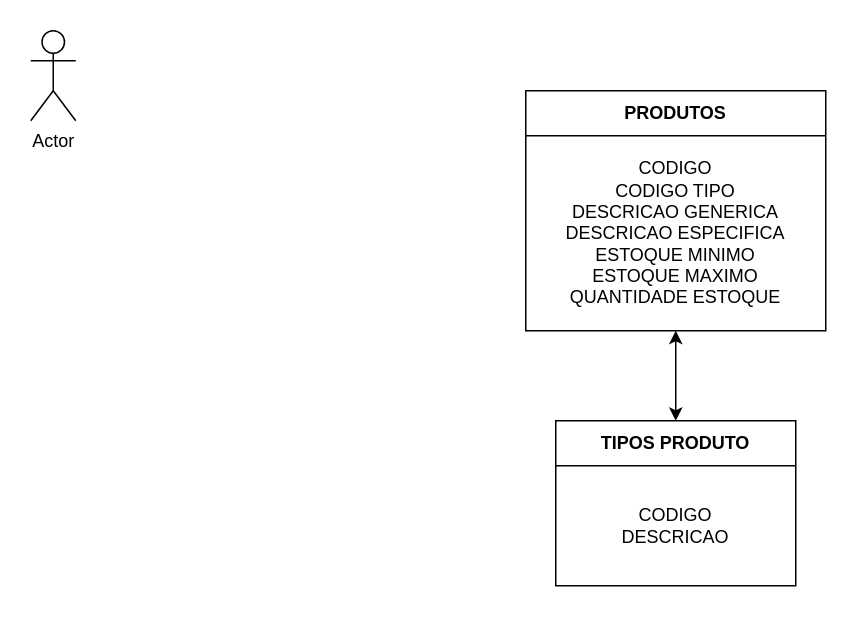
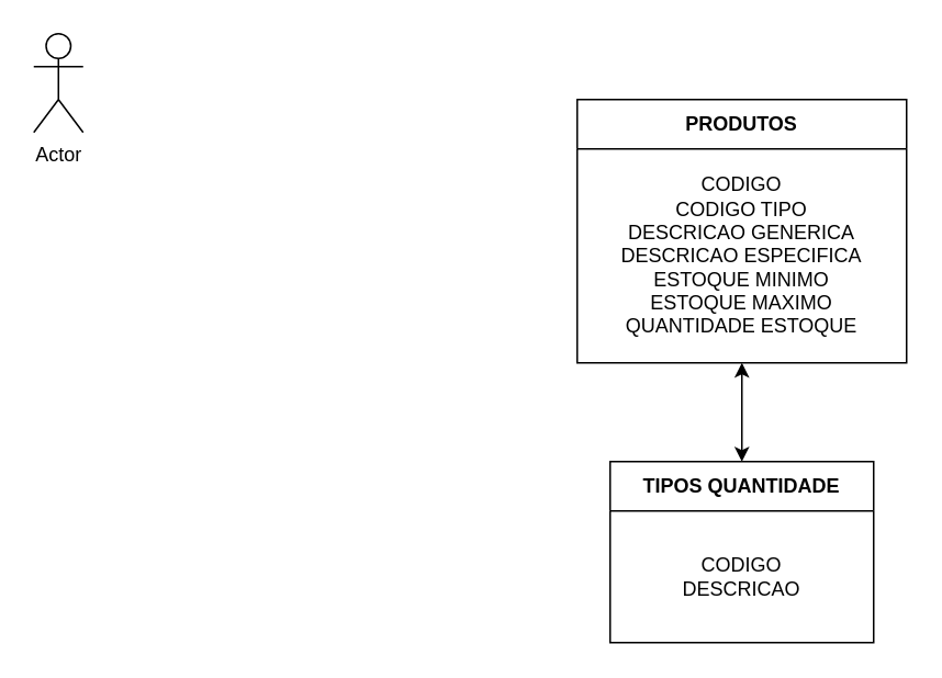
  <mxCell id="0" />
  <mxCell id="1" parent="0" />
  <mxCell id="2" value="PRODUTOS" style="swimlane;whiteSpace=wrap;html=1;startSize=30;" vertex="1" parent="1"><mxGeometry x="350" y="60" width="200" height="160" as="geometry"><mxRectangle x="530" y="90" width="100" height="30" as="alternateBounds" /></mxGeometry></mxCell>
  <mxCell id="3" value="CODIGO&lt;br&gt;CODIGO TIPO&lt;br&gt;DESCRICAO GENERICA&lt;br&gt;DESCRICAO ESPECIFICA&lt;br&gt;ESTOQUE MINIMO&lt;br&gt;ESTOQUE MAXIMO&lt;br&gt;QUANTIDADE ESTOQUE" style="text;html=1;strokeColor=none;fillColor=none;align=center;verticalAlign=middle;whiteSpace=wrap;rounded=0;" vertex="1" parent="2"><mxGeometry y="30" width="200" height="130" as="geometry" /></mxCell>
- <mxCell id="4" value="TIPOS PRODUTO" style="swimlane;whiteSpace=wrap;html=1;startSize=30;container=0;" vertex="1" parent="1"><mxGeometry x="370" y="280" width="160" height="110" as="geometry" /></mxCell>
+ <mxCell id="4" value="TIPOS QUANTIDADE" style="swimlane;whiteSpace=wrap;html=1;startSize=30;container=0;" vertex="1" parent="1"><mxGeometry x="370" y="280" width="160" height="110" as="geometry" /></mxCell>
  <mxCell id="5" value="CODIGO&lt;br&gt;DESCRICAO" style="text;html=1;strokeColor=none;fillColor=none;align=center;verticalAlign=middle;whiteSpace=wrap;rounded=0;container=0;" vertex="1" parent="4"><mxGeometry y="30" width="160" height="80" as="geometry" /></mxCell>
  <mxCell id="6" value="Actor" style="shape=umlActor;verticalLabelPosition=bottom;verticalAlign=top;html=1;outlineConnect=0;" vertex="1" parent="1"><mxGeometry x="20" y="20" width="30" height="60" as="geometry" /></mxCell>
  <mxCell id="7" value="" style="endArrow=classic;startArrow=classic;html=1;rounded=0;entryX=0.5;entryY=1;entryDx=0;entryDy=0;exitX=0.5;exitY=0;exitDx=0;exitDy=0;" edge="1" parent="1" source="4" target="3"><mxGeometry width="50" height="50" relative="1" as="geometry"><mxPoint x="560" y="380" as="sourcePoint" /><mxPoint x="610" y="330" as="targetPoint" /></mxGeometry></mxCell>
